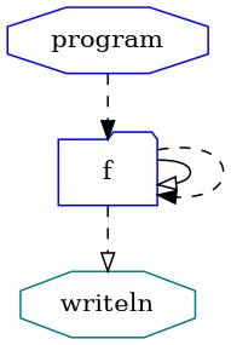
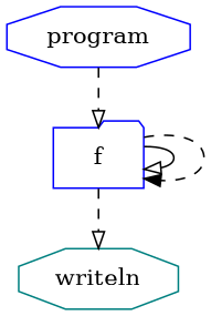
  digraph {
    node [color=blue shape=octagon]
    edge [arrowhead=onormal color=black style=dashed]
    f [shape=folder]
    program
    writeln [color=teal]
    f -> f [style=""]
    f -> f [arrowhead=normal]
    f -> writeln
-   program -> f [arrowhead=normal]
+   program -> f
  }
